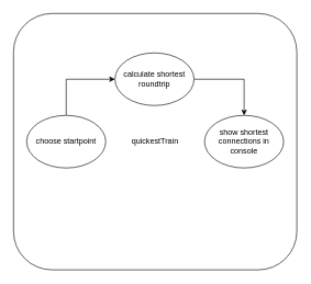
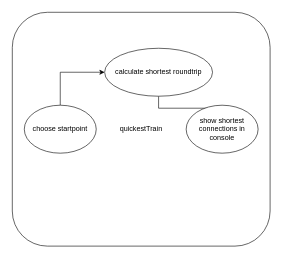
  <mxCell id="0" />
  <mxCell id="1" parent="0" />
  <mxCell id="2" value="quickestTrain" style="rounded=1;whiteSpace=wrap;html=1;fillColor=default;strokeColor=default;fontColor=default;" parent="1" vertex="1"><mxGeometry x="20" y="20" width="430" height="390" as="geometry" /></mxCell>
  <mxCell id="3" value="" style="edgeStyle=orthogonalEdgeStyle;rounded=0;orthogonalLoop=1;jettySize=auto;html=1;labelBackgroundColor=default;fontColor=default;strokeColor=default;entryX=0;entryY=0.5;entryDx=0;entryDy=0;" parent="1" source="4" target="6" edge="1"><mxGeometry relative="1" as="geometry"><Array as="points"><mxPoint x="100" y="120" /></Array></mxGeometry></mxCell>
  <mxCell id="4" value="choose startpoint" style="ellipse;whiteSpace=wrap;html=1;fontColor=default;strokeColor=default;fillColor=default;" parent="1" vertex="1"><mxGeometry x="40" y="175" width="120" height="80" as="geometry" /></mxCell>
  <mxCell id="5" value="" style="edgeStyle=orthogonalEdgeStyle;rounded=0;orthogonalLoop=1;jettySize=auto;html=1;labelBackgroundColor=default;fontColor=default;strokeColor=default;" parent="1" source="6" target="7" edge="1"><mxGeometry relative="1" as="geometry" /></mxCell>
- <mxCell id="6" value="calculate shortest roundtrip" style="ellipse;whiteSpace=wrap;html=1;fontColor=default;strokeColor=default;fillColor=default;" parent="1" vertex="1"><mxGeometry x="174" y="80" width="120" height="80" as="geometry" /></mxCell>
+ <mxCell id="6" value="calculate shortest roundtrip" style="ellipse;whiteSpace=wrap;html=1;fontColor=default;strokeColor=default;fillColor=default;" parent="1" vertex="1"><mxGeometry x="174" y="80" width="180" height="80" as="geometry" /></mxCell>
  <mxCell id="7" value="show shortest connections in console" style="ellipse;whiteSpace=wrap;html=1;fontColor=default;strokeColor=default;fillColor=default;" parent="1" vertex="1"><mxGeometry x="310" y="175" width="120" height="80" as="geometry" /></mxCell>
